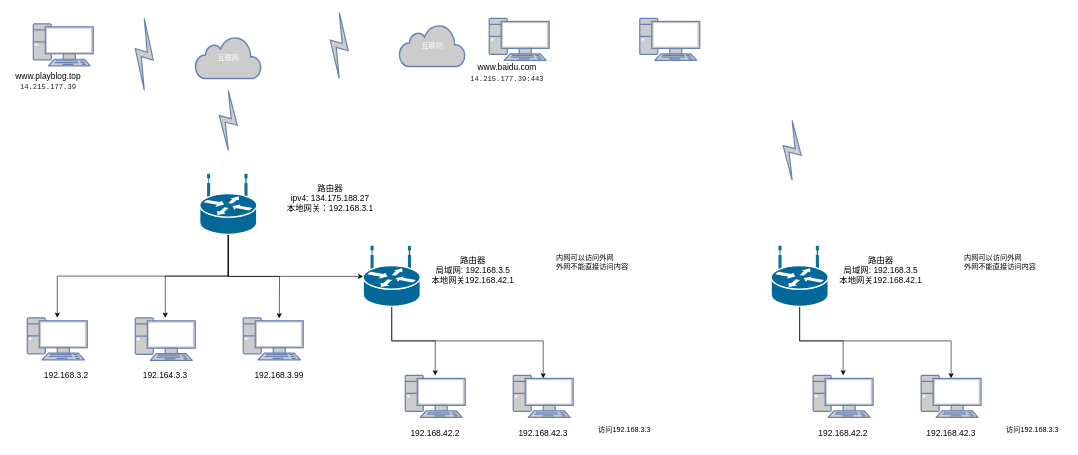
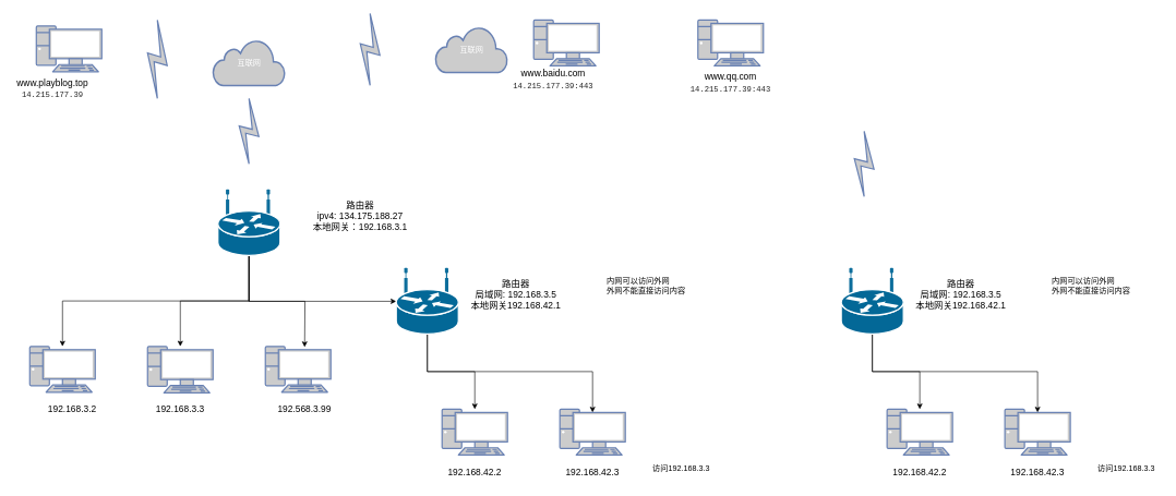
  <mxCell id="0" />
  <mxCell id="1" parent="0" />
  <mxCell id="2" value="互联网" style="html=1;outlineConnect=0;fillColor=#CCCCCC;strokeColor=#6881B3;gradientColor=none;gradientDirection=north;strokeWidth=2;shape=mxgraph.networks.cloud;fontColor=#ffffff;" parent="1" vertex="1"><mxGeometry x="325" y="60" width="110" height="70" as="geometry" /></mxCell>
  <mxCell id="3" style="edgeStyle=orthogonalEdgeStyle;rounded=0;orthogonalLoop=1;jettySize=auto;html=1;exitX=0.5;exitY=1;exitDx=0;exitDy=0;exitPerimeter=0;" parent="1" source="7" target="10" edge="1"><mxGeometry relative="1" as="geometry" /></mxCell>
  <mxCell id="4" style="edgeStyle=orthogonalEdgeStyle;rounded=0;orthogonalLoop=1;jettySize=auto;html=1;exitX=0.5;exitY=1;exitDx=0;exitDy=0;exitPerimeter=0;" parent="1" source="7" target="11" edge="1"><mxGeometry relative="1" as="geometry" /></mxCell>
  <mxCell id="5" style="edgeStyle=orthogonalEdgeStyle;rounded=0;orthogonalLoop=1;jettySize=auto;html=1;exitX=0.5;exitY=1;exitDx=0;exitDy=0;exitPerimeter=0;" parent="1" source="7" edge="1"><mxGeometry relative="1" as="geometry"><mxPoint x="465" y="530" as="targetPoint" /></mxGeometry></mxCell>
  <mxCell id="6" style="edgeStyle=orthogonalEdgeStyle;rounded=0;orthogonalLoop=1;jettySize=auto;html=1;exitX=0.5;exitY=1;exitDx=0;exitDy=0;exitPerimeter=0;entryX=0;entryY=0.5;entryDx=0;entryDy=0;entryPerimeter=0;" parent="1" source="7" target="18" edge="1"><mxGeometry relative="1" as="geometry" /></mxCell>
  <mxCell id="7" value="" style="shape=mxgraph.cisco.routers.wireless_router;html=1;pointerEvents=1;dashed=0;fillColor=#036897;strokeColor=#ffffff;strokeWidth=2;verticalLabelPosition=bottom;verticalAlign=top;align=center;outlineConnect=0;" parent="1" vertex="1"><mxGeometry x="332.5" y="290" width="95" height="100" as="geometry" /></mxCell>
  <mxCell id="8" value="" style="fontColor=#0066CC;verticalAlign=top;verticalLabelPosition=bottom;labelPosition=center;align=center;html=1;outlineConnect=0;fillColor=#CCCCCC;strokeColor=#6881B3;gradientColor=none;gradientDirection=north;strokeWidth=2;shape=mxgraph.networks.comm_link;" parent="1" vertex="1"><mxGeometry x="365" y="150" width="30" height="100" as="geometry" /></mxCell>
  <mxCell id="9" value="&lt;font style=&quot;font-size: 14px&quot;&gt;路由器&lt;br&gt;ipv4: 134.175.188.27&lt;br&gt;本地网关：192.168.3.1&lt;br&gt;&lt;/font&gt;" style="text;html=1;strokeColor=none;fillColor=none;align=center;verticalAlign=middle;whiteSpace=wrap;rounded=0;" parent="1" vertex="1"><mxGeometry x="470" y="300" width="160" height="60" as="geometry" /></mxCell>
  <mxCell id="10" value="" style="fontColor=#0066CC;verticalAlign=top;verticalLabelPosition=bottom;labelPosition=center;align=center;html=1;outlineConnect=0;fillColor=#CCCCCC;strokeColor=#6881B3;gradientColor=none;gradientDirection=north;strokeWidth=2;shape=mxgraph.networks.pc;" parent="1" vertex="1"><mxGeometry x="45" y="529" width="100" height="70" as="geometry" /></mxCell>
  <mxCell id="11" value="" style="fontColor=#0066CC;verticalAlign=top;verticalLabelPosition=bottom;labelPosition=center;align=center;html=1;outlineConnect=0;fillColor=#CCCCCC;strokeColor=#6881B3;gradientColor=none;gradientDirection=north;strokeWidth=2;shape=mxgraph.networks.pc;" parent="1" vertex="1"><mxGeometry x="225" y="529" width="100" height="71" as="geometry" /></mxCell>
  <mxCell id="12" value="" style="fontColor=#0066CC;verticalAlign=top;verticalLabelPosition=bottom;labelPosition=center;align=center;html=1;outlineConnect=0;fillColor=#CCCCCC;strokeColor=#6881B3;gradientColor=none;gradientDirection=north;strokeWidth=2;shape=mxgraph.networks.pc;" parent="1" vertex="1"><mxGeometry x="405" y="529" width="100" height="70" as="geometry" /></mxCell>
  <mxCell id="13" value="&lt;font style=&quot;font-size: 14px&quot;&gt;192.168.3.2&lt;br&gt;&lt;/font&gt;" style="text;html=1;strokeColor=none;fillColor=none;align=center;verticalAlign=middle;whiteSpace=wrap;rounded=0;" parent="1" vertex="1"><mxGeometry x="50" y="610" width="120" height="30" as="geometry" /></mxCell>
- <mxCell id="14" value="&lt;font style=&quot;font-size: 14px&quot;&gt;192.164.3.3&lt;br&gt;&lt;/font&gt;" style="text;html=1;strokeColor=none;fillColor=none;align=center;verticalAlign=middle;whiteSpace=wrap;rounded=0;" parent="1" vertex="1"><mxGeometry x="215" y="610" width="120" height="30" as="geometry" /></mxCell>
- <mxCell id="15" value="&lt;font style=&quot;font-size: 14px&quot;&gt;192.168.3.99&lt;br&gt;&lt;/font&gt;" style="text;html=1;strokeColor=none;fillColor=none;align=center;verticalAlign=middle;whiteSpace=wrap;rounded=0;" parent="1" vertex="1"><mxGeometry x="405" y="610" width="120" height="30" as="geometry" /></mxCell>
+ <mxCell id="14" value="&lt;font style=&quot;font-size: 14px&quot;&gt;192.168.3.3&lt;br&gt;&lt;/font&gt;" style="text;html=1;strokeColor=none;fillColor=none;align=center;verticalAlign=middle;whiteSpace=wrap;rounded=0;" parent="1" vertex="1"><mxGeometry x="215" y="610" width="120" height="30" as="geometry" /></mxCell>
+ <mxCell id="15" value="&lt;font style=&quot;font-size: 14px&quot;&gt;192.568.3.99&lt;br&gt;&lt;/font&gt;" style="text;html=1;strokeColor=none;fillColor=none;align=center;verticalAlign=middle;whiteSpace=wrap;rounded=0;" parent="1" vertex="1"><mxGeometry x="405" y="610" width="120" height="30" as="geometry" /></mxCell>
  <mxCell id="16" style="edgeStyle=orthogonalEdgeStyle;rounded=0;orthogonalLoop=1;jettySize=auto;html=1;exitX=0.5;exitY=1;exitDx=0;exitDy=0;exitPerimeter=0;" parent="1" source="18" target="20" edge="1"><mxGeometry relative="1" as="geometry" /></mxCell>
  <mxCell id="17" style="edgeStyle=orthogonalEdgeStyle;rounded=0;orthogonalLoop=1;jettySize=auto;html=1;exitX=0.5;exitY=1;exitDx=0;exitDy=0;exitPerimeter=0;entryX=0.5;entryY=0.07;entryDx=0;entryDy=0;entryPerimeter=0;" parent="1" source="18" target="21" edge="1"><mxGeometry relative="1" as="geometry" /></mxCell>
  <mxCell id="18" value="" style="shape=mxgraph.cisco.routers.wireless_router;html=1;pointerEvents=1;dashed=0;fillColor=#036897;strokeColor=#ffffff;strokeWidth=2;verticalLabelPosition=bottom;verticalAlign=top;align=center;outlineConnect=0;" parent="1" vertex="1"><mxGeometry x="605" y="410" width="95" height="100" as="geometry" /></mxCell>
  <mxCell id="19" value="&lt;font style=&quot;font-size: 14px&quot;&gt;路由器&lt;br&gt;局域网: 192.168.3.5&lt;br&gt;本地网关192.168.42.1&lt;br&gt;&lt;/font&gt;" style="text;html=1;strokeColor=none;fillColor=none;align=center;verticalAlign=middle;whiteSpace=wrap;rounded=0;" parent="1" vertex="1"><mxGeometry x="707.5" y="420" width="160" height="60" as="geometry" /></mxCell>
  <mxCell id="20" value="" style="fontColor=#0066CC;verticalAlign=top;verticalLabelPosition=bottom;labelPosition=center;align=center;html=1;outlineConnect=0;fillColor=#CCCCCC;strokeColor=#6881B3;gradientColor=none;gradientDirection=north;strokeWidth=2;shape=mxgraph.networks.pc;" parent="1" vertex="1"><mxGeometry x="675" y="625" width="100" height="70" as="geometry" /></mxCell>
  <mxCell id="21" value="" style="fontColor=#0066CC;verticalAlign=top;verticalLabelPosition=bottom;labelPosition=center;align=center;html=1;outlineConnect=0;fillColor=#CCCCCC;strokeColor=#6881B3;gradientColor=none;gradientDirection=north;strokeWidth=2;shape=mxgraph.networks.pc;" parent="1" vertex="1"><mxGeometry x="855" y="625" width="100" height="70" as="geometry" /></mxCell>
  <mxCell id="22" value="&lt;font style=&quot;font-size: 14px&quot;&gt;192.168.42.2&lt;br&gt;&lt;/font&gt;" style="text;html=1;strokeColor=none;fillColor=none;align=center;verticalAlign=middle;whiteSpace=wrap;rounded=0;" parent="1" vertex="1"><mxGeometry x="665" y="706" width="120" height="30" as="geometry" /></mxCell>
  <mxCell id="23" value="&lt;font style=&quot;font-size: 14px&quot;&gt;192.168.42.3&lt;br&gt;&lt;/font&gt;" style="text;html=1;strokeColor=none;fillColor=none;align=center;verticalAlign=middle;whiteSpace=wrap;rounded=0;" parent="1" vertex="1"><mxGeometry x="845" y="706" width="120" height="30" as="geometry" /></mxCell>
  <mxCell id="24" value="互联网" style="html=1;outlineConnect=0;fillColor=#CCCCCC;strokeColor=#6881B3;gradientColor=none;gradientDirection=north;strokeWidth=2;shape=mxgraph.networks.cloud;fontColor=#ffffff;" parent="1" vertex="1"><mxGeometry x="665" y="40" width="110" height="70" as="geometry" /></mxCell>
  <mxCell id="25" value="" style="fontColor=#0066CC;verticalAlign=top;verticalLabelPosition=bottom;labelPosition=center;align=center;html=1;outlineConnect=0;fillColor=#CCCCCC;strokeColor=#6881B3;gradientColor=none;gradientDirection=north;strokeWidth=2;shape=mxgraph.networks.comm_link;" parent="1" vertex="1"><mxGeometry x="550" y="20" width="30" height="110" as="geometry" /></mxCell>
  <mxCell id="26" value="" style="fontColor=#0066CC;verticalAlign=top;verticalLabelPosition=bottom;labelPosition=center;align=center;html=1;outlineConnect=0;fillColor=#CCCCCC;strokeColor=#6881B3;gradientColor=none;gradientDirection=north;strokeWidth=2;shape=mxgraph.networks.pc;" parent="1" vertex="1"><mxGeometry x="815" y="30" width="100" height="70" as="geometry" /></mxCell>
  <mxCell id="27" value="&lt;font style=&quot;font-size: 14px&quot;&gt;www.baidu.com&lt;br&gt;&lt;span style=&quot;color: rgb(34 , 34 , 34) ; font-family: &amp;#34;consolas&amp;#34; , &amp;#34;lucida console&amp;#34; , &amp;#34;courier new&amp;#34; , monospace ; font-size: 12px ; text-align: left ; white-space: pre-wrap&quot;&gt;14.215.177.39:443&lt;/span&gt;&lt;br&gt;&lt;/font&gt;" style="text;html=1;strokeColor=none;fillColor=none;align=center;verticalAlign=middle;whiteSpace=wrap;rounded=0;" parent="1" vertex="1"><mxGeometry x="785" y="106" width="120" height="30" as="geometry" /></mxCell>
  <mxCell id="28" value="访问192.168.3.3" style="text;html=1;resizable=0;points=[];autosize=1;align=left;verticalAlign=top;spacingTop=-4;" parent="1" vertex="1"><mxGeometry x="995" y="706" width="100" height="20" as="geometry" /></mxCell>
  <mxCell id="29" value="内网可以访问外网&lt;br&gt;外网不能直接访问内容" style="text;html=1;resizable=0;points=[];autosize=1;align=left;verticalAlign=top;spacingTop=-4;" parent="1" vertex="1"><mxGeometry x="925" y="420" width="140" height="30" as="geometry" /></mxCell>
  <mxCell id="30" value="" style="fontColor=#0066CC;verticalAlign=top;verticalLabelPosition=bottom;labelPosition=center;align=center;html=1;outlineConnect=0;fillColor=#CCCCCC;strokeColor=#6881B3;gradientColor=none;gradientDirection=north;strokeWidth=2;shape=mxgraph.networks.pc;" parent="1" vertex="1"><mxGeometry x="55" y="39" width="100" height="70" as="geometry" /></mxCell>
  <mxCell id="31" value="&lt;font style=&quot;font-size: 14px&quot;&gt;www.playblog.top&lt;br&gt;&lt;span style=&quot;color: rgb(34 , 34 , 34) ; font-family: &amp;#34;consolas&amp;#34; , &amp;#34;lucida console&amp;#34; , &amp;#34;courier new&amp;#34; , monospace ; font-size: 12px ; text-align: left ; white-space: pre-wrap&quot;&gt;14.215.177.39&lt;/span&gt;&lt;br&gt;&lt;/font&gt;" style="text;html=1;strokeColor=none;fillColor=none;align=center;verticalAlign=middle;whiteSpace=wrap;rounded=0;" parent="1" vertex="1"><mxGeometry x="20" y="120" width="120" height="30" as="geometry" /></mxCell>
  <mxCell id="32" value="" style="fontColor=#0066CC;verticalAlign=top;verticalLabelPosition=bottom;labelPosition=center;align=center;html=1;outlineConnect=0;fillColor=#CCCCCC;strokeColor=#6881B3;gradientColor=none;gradientDirection=north;strokeWidth=2;shape=mxgraph.networks.comm_link;" parent="1" vertex="1"><mxGeometry x="225" y="30" width="30" height="120" as="geometry" /></mxCell>
  <mxCell id="33" style="edgeStyle=orthogonalEdgeStyle;rounded=0;orthogonalLoop=1;jettySize=auto;html=1;exitX=0.5;exitY=1;exitDx=0;exitDy=0;exitPerimeter=0;" edge="1" parent="1" source="35" target="37"><mxGeometry relative="1" as="geometry" /></mxCell>
  <mxCell id="34" style="edgeStyle=orthogonalEdgeStyle;rounded=0;orthogonalLoop=1;jettySize=auto;html=1;exitX=0.5;exitY=1;exitDx=0;exitDy=0;exitPerimeter=0;entryX=0.5;entryY=0.07;entryDx=0;entryDy=0;entryPerimeter=0;" edge="1" parent="1" source="35" target="38"><mxGeometry relative="1" as="geometry" /></mxCell>
  <mxCell id="35" value="" style="shape=mxgraph.cisco.routers.wireless_router;html=1;pointerEvents=1;dashed=0;fillColor=#036897;strokeColor=#ffffff;strokeWidth=2;verticalLabelPosition=bottom;verticalAlign=top;align=center;outlineConnect=0;" vertex="1" parent="1"><mxGeometry x="1285" y="410" width="95" height="100" as="geometry" /></mxCell>
  <mxCell id="36" value="&lt;font style=&quot;font-size: 14px&quot;&gt;路由器&lt;br&gt;局域网: 192.168.3.5&lt;br&gt;本地网关192.168.42.1&lt;br&gt;&lt;/font&gt;" style="text;html=1;strokeColor=none;fillColor=none;align=center;verticalAlign=middle;whiteSpace=wrap;rounded=0;" vertex="1" parent="1"><mxGeometry x="1387.5" y="420" width="160" height="60" as="geometry" /></mxCell>
  <mxCell id="37" value="" style="fontColor=#0066CC;verticalAlign=top;verticalLabelPosition=bottom;labelPosition=center;align=center;html=1;outlineConnect=0;fillColor=#CCCCCC;strokeColor=#6881B3;gradientColor=none;gradientDirection=north;strokeWidth=2;shape=mxgraph.networks.pc;" vertex="1" parent="1"><mxGeometry x="1355" y="625" width="100" height="70" as="geometry" /></mxCell>
  <mxCell id="38" value="" style="fontColor=#0066CC;verticalAlign=top;verticalLabelPosition=bottom;labelPosition=center;align=center;html=1;outlineConnect=0;fillColor=#CCCCCC;strokeColor=#6881B3;gradientColor=none;gradientDirection=north;strokeWidth=2;shape=mxgraph.networks.pc;" vertex="1" parent="1"><mxGeometry x="1535" y="625" width="100" height="70" as="geometry" /></mxCell>
  <mxCell id="39" value="&lt;font style=&quot;font-size: 14px&quot;&gt;192.168.42.2&lt;br&gt;&lt;/font&gt;" style="text;html=1;strokeColor=none;fillColor=none;align=center;verticalAlign=middle;whiteSpace=wrap;rounded=0;" vertex="1" parent="1"><mxGeometry x="1345" y="706" width="120" height="30" as="geometry" /></mxCell>
  <mxCell id="40" value="&lt;font style=&quot;font-size: 14px&quot;&gt;192.168.42.3&lt;br&gt;&lt;/font&gt;" style="text;html=1;strokeColor=none;fillColor=none;align=center;verticalAlign=middle;whiteSpace=wrap;rounded=0;" vertex="1" parent="1"><mxGeometry x="1525" y="706" width="120" height="30" as="geometry" /></mxCell>
  <mxCell id="41" value="访问192.168.3.3" style="text;html=1;resizable=0;points=[];autosize=1;align=left;verticalAlign=top;spacingTop=-4;" vertex="1" parent="1"><mxGeometry x="1675" y="706" width="100" height="20" as="geometry" /></mxCell>
  <mxCell id="42" value="内网可以访问外网&lt;br&gt;外网不能直接访问内容" style="text;html=1;resizable=0;points=[];autosize=1;align=left;verticalAlign=top;spacingTop=-4;" vertex="1" parent="1"><mxGeometry x="1605" y="420" width="140" height="30" as="geometry" /></mxCell>
  <mxCell id="43" value="" style="fontColor=#0066CC;verticalAlign=top;verticalLabelPosition=bottom;labelPosition=center;align=center;html=1;outlineConnect=0;fillColor=#CCCCCC;strokeColor=#6881B3;gradientColor=none;gradientDirection=north;strokeWidth=2;shape=mxgraph.networks.comm_link;" vertex="1" parent="1"><mxGeometry x="1305" y="200" width="30" height="100" as="geometry" /></mxCell>
  <mxCell id="44" value="" style="fontColor=#0066CC;verticalAlign=top;verticalLabelPosition=bottom;labelPosition=center;align=center;html=1;outlineConnect=0;fillColor=#CCCCCC;strokeColor=#6881B3;gradientColor=none;gradientDirection=north;strokeWidth=2;shape=mxgraph.networks.pc;" vertex="1" parent="1"><mxGeometry x="1066" y="30" width="100" height="70" as="geometry" /></mxCell>
+ <mxCell id="45" value="&lt;font style=&quot;font-size: 14px&quot;&gt;www.qq.com&lt;br&gt;&lt;span style=&quot;color: rgb(34 , 34 , 34) ; font-family: &amp;#34;consolas&amp;#34; , &amp;#34;lucida console&amp;#34; , &amp;#34;courier new&amp;#34; , monospace ; font-size: 12px ; text-align: left ; white-space: pre-wrap&quot;&gt;14.215.177.39:443&lt;/span&gt;&lt;br&gt;&lt;/font&gt;" style="text;html=1;strokeColor=none;fillColor=none;align=center;verticalAlign=middle;whiteSpace=wrap;rounded=0;" vertex="1" parent="1"><mxGeometry x="1056" y="111" width="120" height="30" as="geometry" /></mxCell>
